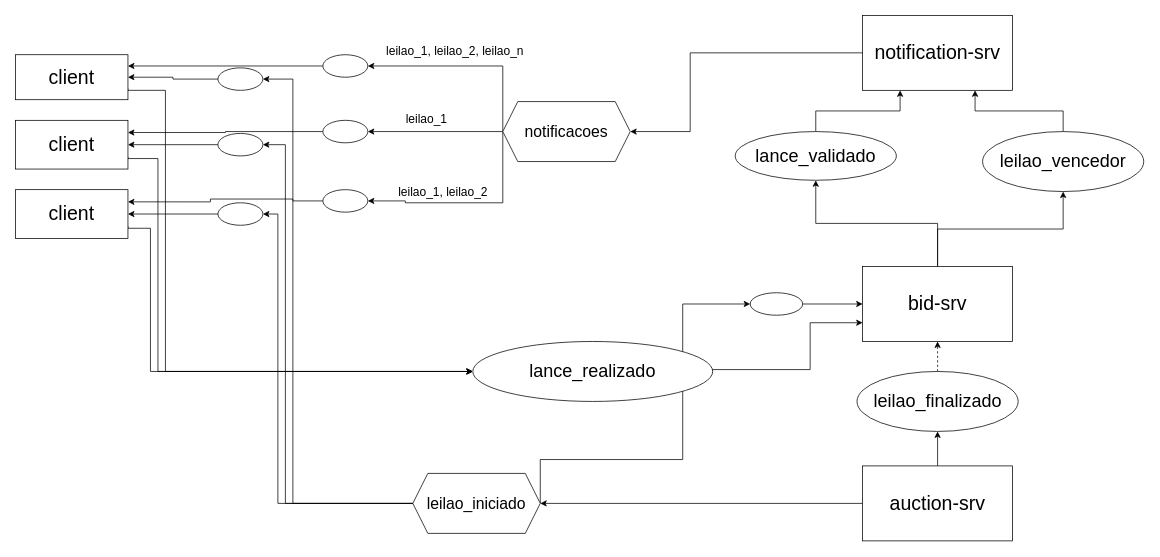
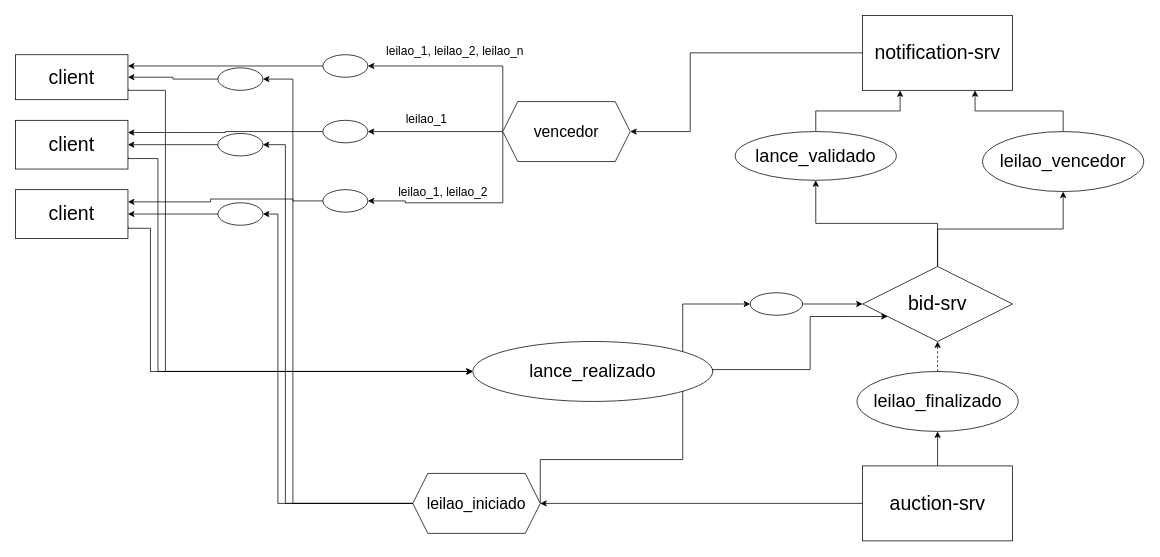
  <mxCell id="0" />
  <mxCell id="1" parent="0" />
  <mxCell id="2" style="edgeStyle=orthogonalEdgeStyle;rounded=0;orthogonalLoop=1;jettySize=auto;html=1;exitX=1;exitY=0.5;exitDx=0;exitDy=0;entryX=0;entryY=0.5;entryDx=0;entryDy=0;" edge="1" parent="1" source="6" target="18"><mxGeometry relative="1" as="geometry"><Array as="points"><mxPoint x="910" y="612.5" /><mxPoint x="910" y="405.5" /></Array></mxGeometry></mxCell>
  <mxCell id="3" style="edgeStyle=orthogonalEdgeStyle;rounded=0;orthogonalLoop=1;jettySize=auto;html=1;exitX=0;exitY=0.5;exitDx=0;exitDy=0;entryX=1;entryY=0.5;entryDx=0;entryDy=0;" edge="1" parent="1" source="6" target="45"><mxGeometry relative="1" as="geometry"><Array as="points"><mxPoint x="370" y="671" /><mxPoint x="370" y="285" /></Array></mxGeometry></mxCell>
  <mxCell id="4" style="edgeStyle=orthogonalEdgeStyle;rounded=0;orthogonalLoop=1;jettySize=auto;html=1;exitX=0;exitY=0.5;exitDx=0;exitDy=0;entryX=1;entryY=0.5;entryDx=0;entryDy=0;" edge="1" parent="1" source="6" target="47"><mxGeometry relative="1" as="geometry"><Array as="points"><mxPoint x="380" y="671" /><mxPoint x="380" y="193" /></Array></mxGeometry></mxCell>
  <mxCell id="5" style="edgeStyle=orthogonalEdgeStyle;rounded=0;orthogonalLoop=1;jettySize=auto;html=1;exitX=0;exitY=0.5;exitDx=0;exitDy=0;entryX=1;entryY=0.5;entryDx=0;entryDy=0;" edge="1" parent="1" source="6" target="49"><mxGeometry relative="1" as="geometry"><Array as="points"><mxPoint x="390" y="671" /><mxPoint x="390" y="105" /></Array></mxGeometry></mxCell>
  <mxCell id="6" value="&lt;font style=&quot;font-size: 21px;&quot;&gt;leilao_iniciado&lt;/font&gt;" style="shape=hexagon;perimeter=hexagonPerimeter2;whiteSpace=wrap;html=1;fixedSize=1;" vertex="1" parent="1"><mxGeometry x="550" y="631" width="170" height="80" as="geometry" /></mxCell>
  <mxCell id="7" style="edgeStyle=orthogonalEdgeStyle;rounded=0;orthogonalLoop=1;jettySize=auto;html=1;exitX=0;exitY=0.5;exitDx=0;exitDy=0;entryX=1;entryY=0.5;entryDx=0;entryDy=0;" edge="1" parent="1" source="13" target="33"><mxGeometry relative="1" as="geometry"><Array as="points"><mxPoint x="670" y="88" /></Array></mxGeometry></mxCell>
  <mxCell id="8" value="&lt;font style=&quot;font-size: 16px;&quot;&gt;leilao_1, leilao_2, leilao_n&lt;/font&gt;" style="edgeLabel;html=1;align=center;verticalAlign=middle;resizable=0;points=[];" vertex="1" connectable="0" parent="7"><mxGeometry x="0.204" relative="1" as="geometry"><mxPoint x="9" y="-20" as="offset" /></mxGeometry></mxCell>
  <mxCell id="9" style="edgeStyle=orthogonalEdgeStyle;rounded=0;orthogonalLoop=1;jettySize=auto;html=1;exitX=0;exitY=0.5;exitDx=0;exitDy=0;entryX=1;entryY=0.5;entryDx=0;entryDy=0;" edge="1" parent="1" source="13" target="31"><mxGeometry relative="1" as="geometry" /></mxCell>
  <mxCell id="10" value="&lt;font style=&quot;font-size: 16px;&quot;&gt;leilao_1&lt;/font&gt;" style="edgeLabel;html=1;align=center;verticalAlign=middle;resizable=0;points=[];" vertex="1" connectable="0" parent="9"><mxGeometry x="0.139" y="-2" relative="1" as="geometry"><mxPoint y="-16" as="offset" /></mxGeometry></mxCell>
  <mxCell id="11" style="edgeStyle=orthogonalEdgeStyle;rounded=0;orthogonalLoop=1;jettySize=auto;html=1;exitX=0;exitY=0.5;exitDx=0;exitDy=0;entryX=1;entryY=0.5;entryDx=0;entryDy=0;" edge="1" parent="1" source="13" target="29"><mxGeometry relative="1" as="geometry"><Array as="points"><mxPoint x="670" y="270" /><mxPoint x="540" y="270" /><mxPoint x="540" y="268" /></Array></mxGeometry></mxCell>
  <mxCell id="12" value="&lt;font style=&quot;font-size: 16px;&quot;&gt;leilao_1, leilao_2&lt;/font&gt;" style="edgeLabel;html=1;align=center;verticalAlign=middle;resizable=0;points=[];" vertex="1" connectable="0" parent="11"><mxGeometry x="0.44" y="-5" relative="1" as="geometry"><mxPoint x="24" y="-11" as="offset" /></mxGeometry></mxCell>
- <mxCell id="13" value="&lt;font style=&quot;font-size: 21px;&quot;&gt;notificacoes&lt;/font&gt;" style="shape=hexagon;perimeter=hexagonPerimeter2;whiteSpace=wrap;html=1;fixedSize=1;" vertex="1" parent="1"><mxGeometry x="670" y="135" width="170" height="80" as="geometry" /></mxCell>
+ <mxCell id="13" value="&lt;font style=&quot;font-size: 21px;&quot;&gt;vencedor&lt;/font&gt;" style="shape=hexagon;perimeter=hexagonPerimeter2;whiteSpace=wrap;html=1;fixedSize=1;" vertex="1" parent="1"><mxGeometry x="670" y="135" width="170" height="80" as="geometry" /></mxCell>
  <mxCell id="14" style="edgeStyle=orthogonalEdgeStyle;rounded=0;orthogonalLoop=1;jettySize=auto;html=1;exitX=0.5;exitY=0;exitDx=0;exitDy=0;entryX=0.5;entryY=1;entryDx=0;entryDy=0;" edge="1" parent="1" source="16" target="39"><mxGeometry relative="1" as="geometry" /></mxCell>
  <mxCell id="15" style="edgeStyle=orthogonalEdgeStyle;rounded=0;orthogonalLoop=1;jettySize=auto;html=1;exitX=0.5;exitY=0;exitDx=0;exitDy=0;entryX=0.5;entryY=1;entryDx=0;entryDy=0;" edge="1" parent="1" source="16" target="41"><mxGeometry relative="1" as="geometry" /></mxCell>
- <mxCell id="16" value="&lt;font style=&quot;font-size: 26px;&quot;&gt;bid-srv&lt;/font&gt;" style="rounded=0;whiteSpace=wrap;html=1;" vertex="1" parent="1"><mxGeometry x="1150" y="355" width="200" height="100" as="geometry" /></mxCell>
+ <mxCell id="16" value="&lt;font style=&quot;font-size: 26px;&quot;&gt;bid-srv&lt;/font&gt;" style="rhombus;whiteSpace=wrap;html=1;" vertex="1" parent="1"><mxGeometry x="1150" y="355" width="200" height="100" as="geometry" /></mxCell>
  <mxCell id="17" style="edgeStyle=orthogonalEdgeStyle;rounded=0;orthogonalLoop=1;jettySize=auto;html=1;exitX=1;exitY=0.5;exitDx=0;exitDy=0;entryX=0;entryY=0.5;entryDx=0;entryDy=0;" edge="1" parent="1" source="18" target="16"><mxGeometry relative="1" as="geometry" /></mxCell>
  <mxCell id="18" value="" style="ellipse;whiteSpace=wrap;html=1;" vertex="1" parent="1"><mxGeometry x="1000" y="390" width="70" height="30" as="geometry" /></mxCell>
  <mxCell id="19" style="edgeStyle=orthogonalEdgeStyle;rounded=0;orthogonalLoop=1;jettySize=auto;html=1;entryX=1;entryY=0.5;entryDx=0;entryDy=0;" edge="1" parent="1" source="21" target="6"><mxGeometry relative="1" as="geometry" /></mxCell>
  <mxCell id="20" style="edgeStyle=orthogonalEdgeStyle;rounded=0;orthogonalLoop=1;jettySize=auto;html=1;exitX=0.5;exitY=0;exitDx=0;exitDy=0;entryX=0.5;entryY=1;entryDx=0;entryDy=0;" edge="1" parent="1" source="21" target="43"><mxGeometry relative="1" as="geometry" /></mxCell>
  <mxCell id="21" value="&lt;span style=&quot;font-size: 26px;&quot;&gt;auction-srv&lt;/span&gt;" style="rounded=0;whiteSpace=wrap;html=1;" vertex="1" parent="1"><mxGeometry x="1150" y="621" width="200" height="100" as="geometry" /></mxCell>
  <mxCell id="22" style="edgeStyle=orthogonalEdgeStyle;rounded=0;orthogonalLoop=1;jettySize=auto;html=1;exitX=1;exitY=0.75;exitDx=0;exitDy=0;entryX=0;entryY=0.5;entryDx=0;entryDy=0;" edge="1" parent="1" source="23" target="37"><mxGeometry relative="1" as="geometry"><Array as="points"><mxPoint x="170" y="120" /><mxPoint x="220" y="120" /><mxPoint x="220" y="495" /></Array></mxGeometry></mxCell>
  <mxCell id="23" value="&lt;font style=&quot;font-size: 26px;&quot;&gt;client&lt;/font&gt;" style="rounded=0;whiteSpace=wrap;html=1;" vertex="1" parent="1"><mxGeometry x="20" y="72.5" width="150" height="60" as="geometry" /></mxCell>
  <mxCell id="24" style="edgeStyle=orthogonalEdgeStyle;rounded=0;orthogonalLoop=1;jettySize=auto;html=1;exitX=1;exitY=0.75;exitDx=0;exitDy=0;entryX=0;entryY=0.5;entryDx=0;entryDy=0;" edge="1" parent="1" source="25" target="37"><mxGeometry relative="1" as="geometry"><Array as="points"><mxPoint x="170" y="211" /><mxPoint x="210" y="211" /><mxPoint x="210" y="495" /></Array></mxGeometry></mxCell>
  <mxCell id="25" value="&lt;font style=&quot;font-size: 26px;&quot;&gt;client&lt;/font&gt;" style="rounded=0;whiteSpace=wrap;html=1;" vertex="1" parent="1"><mxGeometry x="20" y="160" width="150" height="65" as="geometry" /></mxCell>
  <mxCell id="26" style="edgeStyle=orthogonalEdgeStyle;rounded=0;orthogonalLoop=1;jettySize=auto;html=1;exitX=1;exitY=0.75;exitDx=0;exitDy=0;entryX=0;entryY=0.5;entryDx=0;entryDy=0;" edge="1" parent="1" source="27" target="37"><mxGeometry relative="1" as="geometry"><Array as="points"><mxPoint x="170" y="304" /><mxPoint x="200" y="304" /><mxPoint x="200" y="495" /></Array></mxGeometry></mxCell>
  <mxCell id="27" value="&lt;font style=&quot;font-size: 26px;&quot;&gt;client&lt;/font&gt;" style="rounded=0;whiteSpace=wrap;html=1;" vertex="1" parent="1"><mxGeometry x="20" y="252.5" width="150" height="65" as="geometry" /></mxCell>
  <mxCell id="28" style="edgeStyle=orthogonalEdgeStyle;rounded=0;orthogonalLoop=1;jettySize=auto;html=1;exitX=0;exitY=0.5;exitDx=0;exitDy=0;entryX=1;entryY=0.25;entryDx=0;entryDy=0;" edge="1" parent="1" source="29" target="27"><mxGeometry relative="1" as="geometry"><Array as="points"><mxPoint x="390" y="265" /><mxPoint x="280" y="265" /><mxPoint x="280" y="269" /></Array></mxGeometry></mxCell>
  <mxCell id="29" value="" style="ellipse;whiteSpace=wrap;html=1;" vertex="1" parent="1"><mxGeometry x="430" y="252.5" width="60" height="30" as="geometry" /></mxCell>
  <mxCell id="30" style="edgeStyle=orthogonalEdgeStyle;rounded=0;orthogonalLoop=1;jettySize=auto;html=1;exitX=0;exitY=0.5;exitDx=0;exitDy=0;entryX=1;entryY=0.25;entryDx=0;entryDy=0;" edge="1" parent="1" source="31" target="25"><mxGeometry relative="1" as="geometry" /></mxCell>
  <mxCell id="31" value="" style="ellipse;whiteSpace=wrap;html=1;" vertex="1" parent="1"><mxGeometry x="430" y="160" width="60" height="30" as="geometry" /></mxCell>
  <mxCell id="32" style="edgeStyle=orthogonalEdgeStyle;rounded=0;orthogonalLoop=1;jettySize=auto;html=1;exitX=0;exitY=0.5;exitDx=0;exitDy=0;entryX=1;entryY=0.25;entryDx=0;entryDy=0;" edge="1" parent="1" source="33" target="23"><mxGeometry relative="1" as="geometry" /></mxCell>
  <mxCell id="33" value="" style="ellipse;whiteSpace=wrap;html=1;" vertex="1" parent="1"><mxGeometry x="430" y="72.5" width="60" height="30" as="geometry" /></mxCell>
  <mxCell id="34" style="edgeStyle=orthogonalEdgeStyle;rounded=0;orthogonalLoop=1;jettySize=auto;html=1;entryX=1;entryY=0.5;entryDx=0;entryDy=0;" edge="1" parent="1" source="35" target="13"><mxGeometry relative="1" as="geometry"><Array as="points"><mxPoint x="920" y="70" /><mxPoint x="920" y="175" /></Array></mxGeometry></mxCell>
  <mxCell id="35" value="&lt;font style=&quot;font-size: 26px;&quot;&gt;notification-srv&lt;/font&gt;" style="rounded=0;whiteSpace=wrap;html=1;" vertex="1" parent="1"><mxGeometry x="1150" y="20" width="200" height="100" as="geometry" /></mxCell>
  <mxCell id="36" style="edgeStyle=orthogonalEdgeStyle;rounded=0;orthogonalLoop=1;jettySize=auto;html=1;exitX=1;exitY=0.5;exitDx=0;exitDy=0;entryX=0;entryY=0.75;entryDx=0;entryDy=0;" edge="1" parent="1" source="37" target="16"><mxGeometry relative="1" as="geometry"><Array as="points"><mxPoint x="845" y="492.5" /><mxPoint x="1080" y="492.5" /><mxPoint x="1080" y="430.5" /></Array></mxGeometry></mxCell>
  <mxCell id="37" value="&lt;font style=&quot;font-size: 24px;&quot;&gt;lance_realizado&lt;/font&gt;" style="ellipse;whiteSpace=wrap;html=1;" vertex="1" parent="1"><mxGeometry x="630" y="455" width="320" height="80" as="geometry" /></mxCell>
  <mxCell id="38" style="edgeStyle=orthogonalEdgeStyle;rounded=0;orthogonalLoop=1;jettySize=auto;html=1;exitX=0.5;exitY=0;exitDx=0;exitDy=0;entryX=0.25;entryY=1;entryDx=0;entryDy=0;" edge="1" parent="1" source="39" target="35"><mxGeometry relative="1" as="geometry" /></mxCell>
  <mxCell id="39" value="&lt;font style=&quot;font-size: 24px;&quot;&gt;lance_validado&lt;/font&gt;" style="ellipse;whiteSpace=wrap;html=1;" vertex="1" parent="1"><mxGeometry x="980" y="175" width="215" height="65" as="geometry" /></mxCell>
  <mxCell id="40" style="edgeStyle=orthogonalEdgeStyle;rounded=0;orthogonalLoop=1;jettySize=auto;html=1;exitX=0.5;exitY=0;exitDx=0;exitDy=0;entryX=0.75;entryY=1;entryDx=0;entryDy=0;" edge="1" parent="1" source="41" target="35"><mxGeometry relative="1" as="geometry" /></mxCell>
  <mxCell id="41" value="&lt;span style=&quot;font-size: 24px;&quot;&gt;leilao_vencedor&lt;/span&gt;" style="ellipse;whiteSpace=wrap;html=1;" vertex="1" parent="1"><mxGeometry x="1310" y="175" width="215" height="80" as="geometry" /></mxCell>
  <mxCell id="42" style="edgeStyle=orthogonalEdgeStyle;rounded=0;orthogonalLoop=1;jettySize=auto;html=1;exitX=0.5;exitY=0;exitDx=0;exitDy=0;entryX=0.5;entryY=1;entryDx=0;entryDy=0;dashed=1;" edge="1" parent="1" source="43" target="16"><mxGeometry relative="1" as="geometry" /></mxCell>
  <mxCell id="43" value="&lt;font style=&quot;font-size: 24px;&quot;&gt;leilao_finalizado&lt;/font&gt;" style="ellipse;whiteSpace=wrap;html=1;" vertex="1" parent="1"><mxGeometry x="1142.5" y="495" width="215" height="80" as="geometry" /></mxCell>
  <mxCell id="44" style="edgeStyle=orthogonalEdgeStyle;rounded=0;orthogonalLoop=1;jettySize=auto;html=1;exitX=0;exitY=0.5;exitDx=0;exitDy=0;entryX=1;entryY=0.5;entryDx=0;entryDy=0;" edge="1" parent="1" source="45" target="27"><mxGeometry relative="1" as="geometry" /></mxCell>
  <mxCell id="45" value="" style="ellipse;whiteSpace=wrap;html=1;" vertex="1" parent="1"><mxGeometry x="290" y="270" width="60" height="30" as="geometry" /></mxCell>
  <mxCell id="46" style="edgeStyle=orthogonalEdgeStyle;rounded=0;orthogonalLoop=1;jettySize=auto;html=1;exitX=0;exitY=0.5;exitDx=0;exitDy=0;entryX=1;entryY=0.5;entryDx=0;entryDy=0;" edge="1" parent="1" source="47" target="25"><mxGeometry relative="1" as="geometry" /></mxCell>
  <mxCell id="47" value="" style="ellipse;whiteSpace=wrap;html=1;" vertex="1" parent="1"><mxGeometry x="290" y="177.5" width="60" height="30" as="geometry" /></mxCell>
  <mxCell id="48" style="edgeStyle=orthogonalEdgeStyle;rounded=0;orthogonalLoop=1;jettySize=auto;html=1;exitX=0;exitY=0.5;exitDx=0;exitDy=0;entryX=1;entryY=0.5;entryDx=0;entryDy=0;" edge="1" parent="1" source="49" target="23"><mxGeometry relative="1" as="geometry" /></mxCell>
  <mxCell id="49" value="" style="ellipse;whiteSpace=wrap;html=1;" vertex="1" parent="1"><mxGeometry x="290" y="90" width="60" height="30" as="geometry" /></mxCell>
